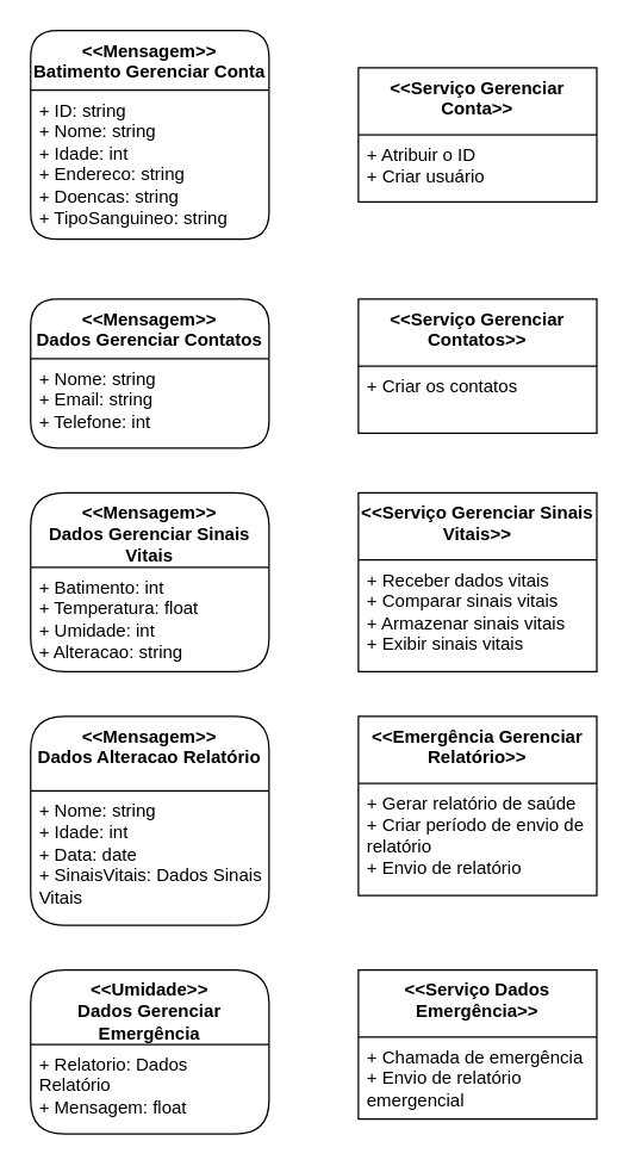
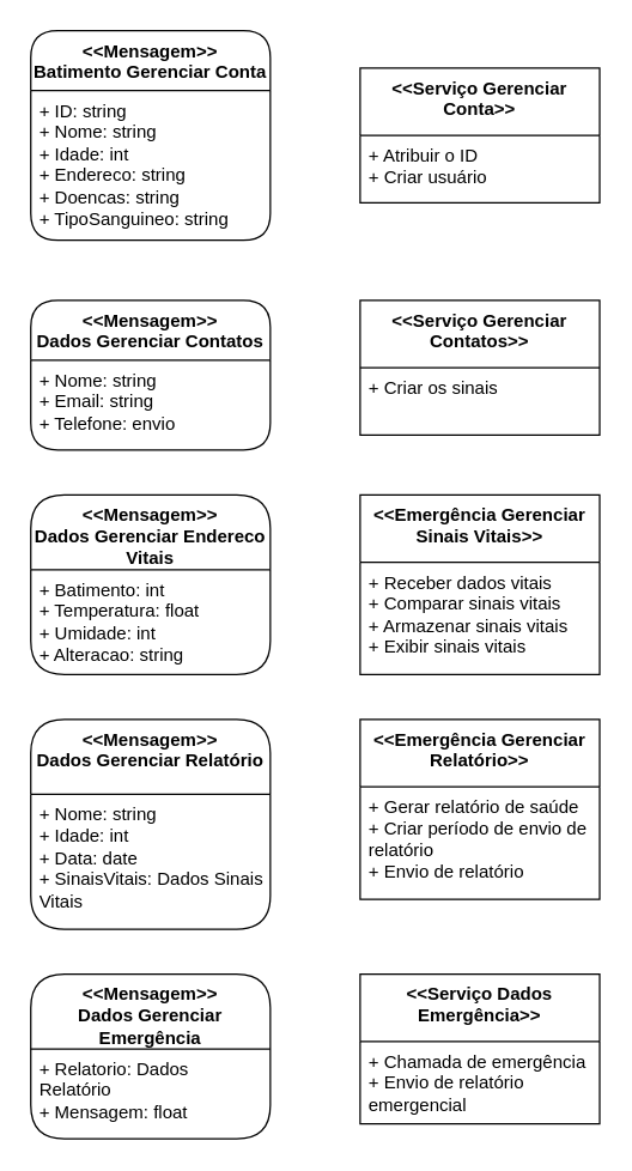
  <mxCell id="0" />
  <mxCell id="1" parent="0" />
  <mxCell id="2" value="&amp;lt;&amp;lt;Mensagem&amp;gt;&amp;gt;&lt;div&gt;Batimento Gerenciar Conta&lt;/div&gt;" style="swimlane;fontStyle=1;align=center;verticalAlign=top;childLayout=stackLayout;horizontal=1;startSize=40;horizontalStack=0;resizeParent=1;resizeParentMax=0;resizeLast=0;collapsible=1;marginBottom=0;whiteSpace=wrap;html=1;rounded=1;" vertex="1" parent="1"><mxGeometry x="20" y="20" width="160" height="140" as="geometry" /></mxCell>
  <mxCell id="3" value="+ ID: string&lt;div&gt;+ Nome: string&lt;/div&gt;&lt;div&gt;+ Idade: int&lt;/div&gt;&lt;div&gt;+ Endereco: string&lt;/div&gt;&lt;div&gt;+ Doencas: string&lt;/div&gt;&lt;div&gt;+ TipoSanguineo: string&lt;/div&gt;" style="text;strokeColor=none;fillColor=none;align=left;verticalAlign=top;spacingLeft=4;spacingRight=4;overflow=hidden;rotatable=0;points=[[0,0.5],[1,0.5]];portConstraint=eastwest;whiteSpace=wrap;html=1;" vertex="1" parent="2"><mxGeometry y="40" width="160" height="100" as="geometry" /></mxCell>
  <mxCell id="4" value="&amp;lt;&amp;lt;Serviço Gerenciar Conta&amp;gt;&amp;gt;" style="swimlane;fontStyle=1;align=center;verticalAlign=top;childLayout=stackLayout;horizontal=1;startSize=45;horizontalStack=0;resizeParent=1;resizeParentMax=0;resizeLast=0;collapsible=1;marginBottom=0;whiteSpace=wrap;html=1;" vertex="1" parent="1"><mxGeometry x="240" y="45" width="160" height="90" as="geometry" /></mxCell>
  <mxCell id="5" value="+ Atribuir o ID&lt;div&gt;+ Criar usuário&lt;/div&gt;" style="text;strokeColor=none;fillColor=none;align=left;verticalAlign=top;spacingLeft=4;spacingRight=4;overflow=hidden;rotatable=0;points=[[0,0.5],[1,0.5]];portConstraint=eastwest;whiteSpace=wrap;html=1;" vertex="1" parent="4"><mxGeometry y="45" width="160" height="45" as="geometry" /></mxCell>
  <mxCell id="6" value="&amp;lt;&amp;lt;Mensagem&amp;gt;&amp;gt;&lt;div&gt;Dados Gerenciar Contatos&lt;/div&gt;" style="swimlane;fontStyle=1;align=center;verticalAlign=top;childLayout=stackLayout;horizontal=1;startSize=40;horizontalStack=0;resizeParent=1;resizeParentMax=0;resizeLast=0;collapsible=1;marginBottom=0;whiteSpace=wrap;html=1;rounded=1;" vertex="1" parent="1"><mxGeometry x="20" y="200" width="160" height="100" as="geometry" /></mxCell>
- <mxCell id="7" value="+ Nome: string&lt;div&gt;+ Email: string&lt;/div&gt;&lt;div&gt;+ Telefone: int&lt;/div&gt;" style="text;strokeColor=none;fillColor=none;align=left;verticalAlign=top;spacingLeft=4;spacingRight=4;overflow=hidden;rotatable=0;points=[[0,0.5],[1,0.5]];portConstraint=eastwest;whiteSpace=wrap;html=1;" vertex="1" parent="6"><mxGeometry y="40" width="160" height="60" as="geometry" /></mxCell>
+ <mxCell id="7" value="+ Nome: string&lt;div&gt;+ Email: string&lt;/div&gt;&lt;div&gt;+ Telefone: envio&lt;/div&gt;" style="text;strokeColor=none;fillColor=none;align=left;verticalAlign=top;spacingLeft=4;spacingRight=4;overflow=hidden;rotatable=0;points=[[0,0.5],[1,0.5]];portConstraint=eastwest;whiteSpace=wrap;html=1;" vertex="1" parent="6"><mxGeometry y="40" width="160" height="60" as="geometry" /></mxCell>
  <mxCell id="8" value="&amp;lt;&amp;lt;Serviço Gerenciar Contatos&amp;gt;&amp;gt;" style="swimlane;fontStyle=1;align=center;verticalAlign=top;childLayout=stackLayout;horizontal=1;startSize=45;horizontalStack=0;resizeParent=1;resizeParentMax=0;resizeLast=0;collapsible=1;marginBottom=0;whiteSpace=wrap;html=1;" vertex="1" parent="1"><mxGeometry x="240" y="200" width="160" height="90" as="geometry" /></mxCell>
- <mxCell id="9" value="+ Criar os contatos" style="text;strokeColor=none;fillColor=none;align=left;verticalAlign=top;spacingLeft=4;spacingRight=4;overflow=hidden;rotatable=0;points=[[0,0.5],[1,0.5]];portConstraint=eastwest;whiteSpace=wrap;html=1;" vertex="1" parent="8"><mxGeometry y="45" width="160" height="45" as="geometry" /></mxCell>
- <mxCell id="10" value="&amp;lt;&amp;lt;Mensagem&amp;gt;&amp;gt;&lt;div&gt;Dados Gerenciar Sinais Vitais&lt;/div&gt;" style="swimlane;fontStyle=1;align=center;verticalAlign=top;childLayout=stackLayout;horizontal=1;startSize=50;horizontalStack=0;resizeParent=1;resizeParentMax=0;resizeLast=0;collapsible=1;marginBottom=0;whiteSpace=wrap;html=1;rounded=1;" vertex="1" parent="1"><mxGeometry x="20" y="330" width="160" height="120" as="geometry" /></mxCell>
+ <mxCell id="9" value="+ Criar os sinais" style="text;strokeColor=none;fillColor=none;align=left;verticalAlign=top;spacingLeft=4;spacingRight=4;overflow=hidden;rotatable=0;points=[[0,0.5],[1,0.5]];portConstraint=eastwest;whiteSpace=wrap;html=1;" vertex="1" parent="8"><mxGeometry y="45" width="160" height="45" as="geometry" /></mxCell>
+ <mxCell id="10" value="&amp;lt;&amp;lt;Mensagem&amp;gt;&amp;gt;&lt;div&gt;Dados Gerenciar Endereco Vitais&lt;/div&gt;" style="swimlane;fontStyle=1;align=center;verticalAlign=top;childLayout=stackLayout;horizontal=1;startSize=50;horizontalStack=0;resizeParent=1;resizeParentMax=0;resizeLast=0;collapsible=1;marginBottom=0;whiteSpace=wrap;html=1;rounded=1;" vertex="1" parent="1"><mxGeometry x="20" y="330" width="160" height="120" as="geometry" /></mxCell>
  <mxCell id="11" value="+ Batimento: int&lt;div&gt;+ Temperatura: float&lt;/div&gt;&lt;div&gt;+ Umidade: int&lt;/div&gt;&lt;div&gt;+ Alteracao: string&lt;/div&gt;" style="text;strokeColor=none;fillColor=none;align=left;verticalAlign=top;spacingLeft=4;spacingRight=4;overflow=hidden;rotatable=0;points=[[0,0.5],[1,0.5]];portConstraint=eastwest;whiteSpace=wrap;html=1;" vertex="1" parent="10"><mxGeometry y="50" width="160" height="70" as="geometry" /></mxCell>
- <mxCell id="12" value="&amp;lt;&amp;lt;Serviço Gerenciar Sinais Vitais&amp;gt;&amp;gt;" style="swimlane;fontStyle=1;align=center;verticalAlign=top;childLayout=stackLayout;horizontal=1;startSize=45;horizontalStack=0;resizeParent=1;resizeParentMax=0;resizeLast=0;collapsible=1;marginBottom=0;whiteSpace=wrap;html=1;" vertex="1" parent="1"><mxGeometry x="240" y="330" width="160" height="120" as="geometry" /></mxCell>
+ <mxCell id="12" value="&amp;lt;&amp;lt;Emergência Gerenciar Sinais Vitais&amp;gt;&amp;gt;" style="swimlane;fontStyle=1;align=center;verticalAlign=top;childLayout=stackLayout;horizontal=1;startSize=45;horizontalStack=0;resizeParent=1;resizeParentMax=0;resizeLast=0;collapsible=1;marginBottom=0;whiteSpace=wrap;html=1;" vertex="1" parent="1"><mxGeometry x="240" y="330" width="160" height="120" as="geometry" /></mxCell>
  <mxCell id="13" value="+ Receber dados vitais&lt;div&gt;+ Comparar sinais vitais&lt;/div&gt;&lt;div&gt;+ Armazenar sinais vitais&lt;/div&gt;&lt;div&gt;+ Exibir sinais vitais&lt;/div&gt;" style="text;strokeColor=none;fillColor=none;align=left;verticalAlign=top;spacingLeft=4;spacingRight=4;overflow=hidden;rotatable=0;points=[[0,0.5],[1,0.5]];portConstraint=eastwest;whiteSpace=wrap;html=1;" vertex="1" parent="12"><mxGeometry y="45" width="160" height="75" as="geometry" /></mxCell>
- <mxCell id="14" value="&amp;lt;&amp;lt;Mensagem&amp;gt;&amp;gt;&lt;div&gt;Dados Alteracao Relatório&lt;/div&gt;" style="swimlane;fontStyle=1;align=center;verticalAlign=top;childLayout=stackLayout;horizontal=1;startSize=50;horizontalStack=0;resizeParent=1;resizeParentMax=0;resizeLast=0;collapsible=1;marginBottom=0;whiteSpace=wrap;html=1;rounded=1;" vertex="1" parent="1"><mxGeometry x="20" y="480" width="160" height="140" as="geometry" /></mxCell>
+ <mxCell id="14" value="&amp;lt;&amp;lt;Mensagem&amp;gt;&amp;gt;&lt;div&gt;Dados Gerenciar Relatório&lt;/div&gt;" style="swimlane;fontStyle=1;align=center;verticalAlign=top;childLayout=stackLayout;horizontal=1;startSize=50;horizontalStack=0;resizeParent=1;resizeParentMax=0;resizeLast=0;collapsible=1;marginBottom=0;whiteSpace=wrap;html=1;rounded=1;" vertex="1" parent="1"><mxGeometry x="20" y="480" width="160" height="140" as="geometry" /></mxCell>
  <mxCell id="15" value="+ Nome: string&lt;div&gt;+ Idade: int&lt;/div&gt;&lt;div&gt;+ Data: date&lt;/div&gt;&lt;div&gt;+ SinaisVitais: Dados Sinais Vitais&lt;/div&gt;" style="text;strokeColor=none;fillColor=none;align=left;verticalAlign=top;spacingLeft=4;spacingRight=4;overflow=hidden;rotatable=0;points=[[0,0.5],[1,0.5]];portConstraint=eastwest;whiteSpace=wrap;html=1;" vertex="1" parent="14"><mxGeometry y="50" width="160" height="90" as="geometry" /></mxCell>
  <mxCell id="16" value="&amp;lt;&amp;lt;Emergência Gerenciar Relatório&amp;gt;&amp;gt;" style="swimlane;fontStyle=1;align=center;verticalAlign=top;childLayout=stackLayout;horizontal=1;startSize=45;horizontalStack=0;resizeParent=1;resizeParentMax=0;resizeLast=0;collapsible=1;marginBottom=0;whiteSpace=wrap;html=1;" vertex="1" parent="1"><mxGeometry x="240" y="480" width="160" height="120" as="geometry" /></mxCell>
  <mxCell id="17" value="+ Gerar relatório de saúde&lt;div&gt;+ Criar período de envio de relatório&lt;/div&gt;&lt;div&gt;+ Envio de relatório&lt;/div&gt;" style="text;strokeColor=none;fillColor=none;align=left;verticalAlign=top;spacingLeft=4;spacingRight=4;overflow=hidden;rotatable=0;points=[[0,0.5],[1,0.5]];portConstraint=eastwest;whiteSpace=wrap;html=1;" vertex="1" parent="16"><mxGeometry y="45" width="160" height="75" as="geometry" /></mxCell>
- <mxCell id="18" value="&amp;lt;&amp;lt;Umidade&amp;gt;&amp;gt;&lt;div&gt;Dados Gerenciar Emergência&lt;/div&gt;" style="swimlane;fontStyle=1;align=center;verticalAlign=top;childLayout=stackLayout;horizontal=1;startSize=50;horizontalStack=0;resizeParent=1;resizeParentMax=0;resizeLast=0;collapsible=1;marginBottom=0;whiteSpace=wrap;html=1;rounded=1;" vertex="1" parent="1"><mxGeometry x="20" y="650" width="160" height="110" as="geometry" /></mxCell>
+ <mxCell id="18" value="&amp;lt;&amp;lt;Mensagem&amp;gt;&amp;gt;&lt;div&gt;Dados Gerenciar Emergência&lt;/div&gt;" style="swimlane;fontStyle=1;align=center;verticalAlign=top;childLayout=stackLayout;horizontal=1;startSize=50;horizontalStack=0;resizeParent=1;resizeParentMax=0;resizeLast=0;collapsible=1;marginBottom=0;whiteSpace=wrap;html=1;rounded=1;" vertex="1" parent="1"><mxGeometry x="20" y="650" width="160" height="110" as="geometry" /></mxCell>
  <mxCell id="19" value="+ Relatorio: Dados Relatório&lt;div&gt;+ Mensagem: float&lt;/div&gt;" style="text;strokeColor=none;fillColor=none;align=left;verticalAlign=top;spacingLeft=4;spacingRight=4;overflow=hidden;rotatable=0;points=[[0,0.5],[1,0.5]];portConstraint=eastwest;whiteSpace=wrap;html=1;" vertex="1" parent="18"><mxGeometry y="50" width="160" height="60" as="geometry" /></mxCell>
  <mxCell id="20" value="&amp;lt;&amp;lt;Serviço Dados Emergência&amp;gt;&amp;gt;" style="swimlane;fontStyle=1;align=center;verticalAlign=top;childLayout=stackLayout;horizontal=1;startSize=45;horizontalStack=0;resizeParent=1;resizeParentMax=0;resizeLast=0;collapsible=1;marginBottom=0;whiteSpace=wrap;html=1;" vertex="1" parent="1"><mxGeometry x="240" y="650" width="160" height="100" as="geometry" /></mxCell>
  <mxCell id="21" value="+ Chamada de emergência&lt;div&gt;+ Envio de relatório emergencial&lt;/div&gt;" style="text;strokeColor=none;fillColor=none;align=left;verticalAlign=top;spacingLeft=4;spacingRight=4;overflow=hidden;rotatable=0;points=[[0,0.5],[1,0.5]];portConstraint=eastwest;whiteSpace=wrap;html=1;" vertex="1" parent="20"><mxGeometry y="45" width="160" height="55" as="geometry" /></mxCell>
